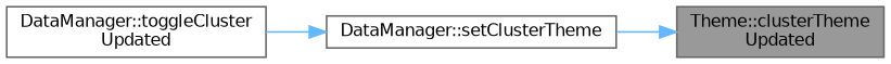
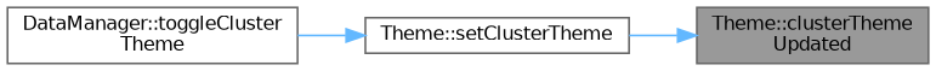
  digraph {
    rankdir=RL
    node [color=grey40 fillcolor=white fontname=Helvetica fontsize=10 shape=box style=filled]
    edge [color=steelblue1 dir=back fontname=Helvetica fontsize=10 labelfontname=Helvetica labelfontsize=10 style=solid]
    n1 [color=gray40 fillcolor=grey60 fontcolor=black height=0.2 label="Theme::clusterTheme\lUpdated" width=0.4]
-   n2 [height=0.2 label="DataManager::setClusterTheme" width=0.4]
-   n3 [height=0.2 label="DataManager::toggleCluster\lUpdated" width=0.4]
+   n2 [height=0.2 label="Theme::setClusterTheme" width=0.4]
+   n3 [height=0.2 label="DataManager::toggleCluster\lTheme" width=0.4]
    n1 -> n2
    n2 -> n3
  }
